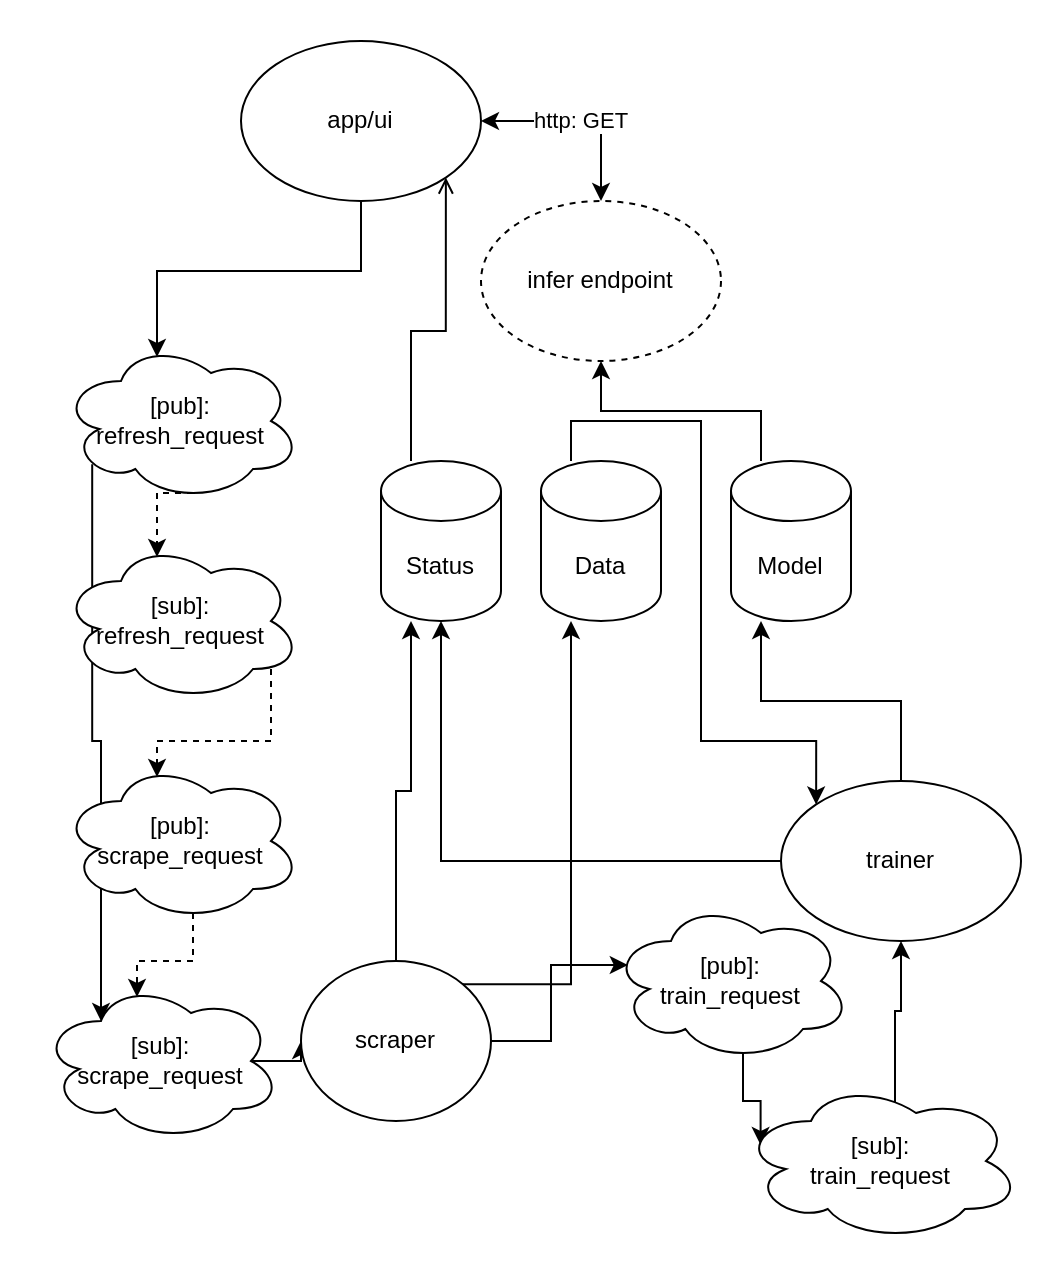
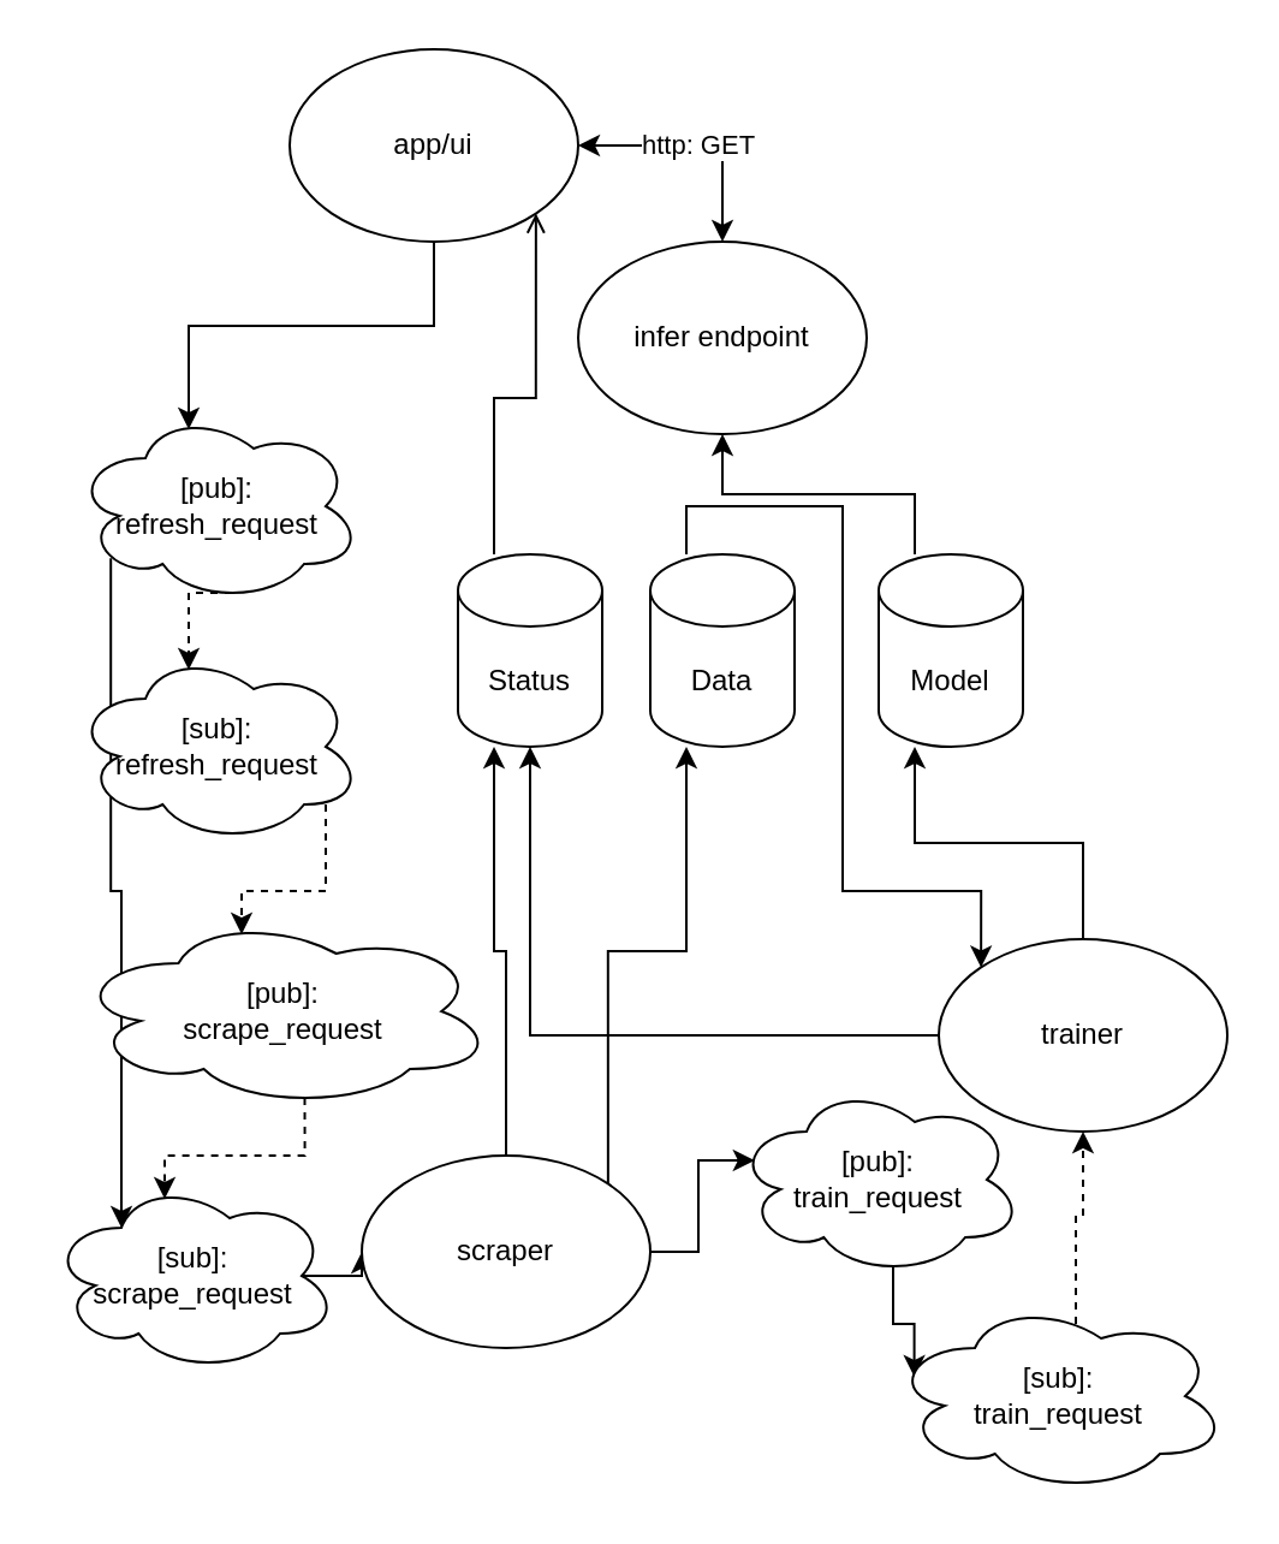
  <mxCell id="0" />
  <mxCell id="1" parent="0" />
  <mxCell id="2" style="edgeStyle=orthogonalEdgeStyle;rounded=0;orthogonalLoop=1;jettySize=auto;html=1;exitX=0.25;exitY=0;exitDx=0;exitDy=0;entryX=1;entryY=1;entryDx=0;entryDy=0;endArrow=open;" parent="1" source="3" target="23" edge="1"><mxGeometry relative="1" as="geometry" /></mxCell>
  <mxCell id="3" value="Status" style="shape=cylinder3;whiteSpace=wrap;html=1;boundedLbl=1;backgroundOutline=1;size=15;" parent="1" vertex="1"><mxGeometry x="190" y="230" width="60" height="80" as="geometry" /></mxCell>
  <mxCell id="4" style="edgeStyle=orthogonalEdgeStyle;rounded=0;orthogonalLoop=1;jettySize=auto;html=1;exitX=0.25;exitY=0;exitDx=0;exitDy=0;entryX=0;entryY=0;entryDx=0;entryDy=0;startArrow=none;startFill=0;" edge="1" parent="1" source="5" target="31"><mxGeometry relative="1" as="geometry"><Array as="points"><mxPoint x="285" y="210" /><mxPoint x="350" y="210" /><mxPoint x="350" y="370" /><mxPoint x="408" y="370" /></Array></mxGeometry></mxCell>
  <mxCell id="5" value="Data" style="shape=cylinder3;whiteSpace=wrap;html=1;boundedLbl=1;backgroundOutline=1;size=15;" parent="1" vertex="1"><mxGeometry x="270" y="230" width="60" height="80" as="geometry" /></mxCell>
  <mxCell id="6" style="edgeStyle=orthogonalEdgeStyle;rounded=0;orthogonalLoop=1;jettySize=auto;html=1;exitX=0.25;exitY=0;exitDx=0;exitDy=0;entryX=0.5;entryY=1;entryDx=0;entryDy=0;" parent="1" source="7" target="24" edge="1"><mxGeometry relative="1" as="geometry" /></mxCell>
  <mxCell id="7" value="Model" style="shape=cylinder3;whiteSpace=wrap;html=1;boundedLbl=1;backgroundOutline=1;size=15;" parent="1" vertex="1"><mxGeometry x="365" y="230" width="60" height="80" as="geometry" /></mxCell>
  <mxCell id="8" style="edgeStyle=orthogonalEdgeStyle;rounded=0;orthogonalLoop=1;jettySize=auto;html=1;exitX=0.55;exitY=0.95;exitDx=0;exitDy=0;exitPerimeter=0;entryX=0.4;entryY=0.1;entryDx=0;entryDy=0;entryPerimeter=0;dashed=1;" parent="1" source="10" target="12" edge="1"><mxGeometry relative="1" as="geometry" /></mxCell>
  <mxCell id="9" style="edgeStyle=orthogonalEdgeStyle;rounded=0;orthogonalLoop=1;jettySize=auto;html=1;exitX=0.13;exitY=0.77;exitDx=0;exitDy=0;exitPerimeter=0;entryX=0.25;entryY=0.25;entryDx=0;entryDy=0;entryPerimeter=0;" parent="1" source="10" target="16" edge="1"><mxGeometry relative="1" as="geometry" /></mxCell>
  <mxCell id="10" value="[pub]: &lt;br&gt;refresh_request" style="ellipse;shape=cloud;whiteSpace=wrap;html=1;" parent="1" vertex="1"><mxGeometry x="30" y="170" width="120" height="80" as="geometry" /></mxCell>
  <mxCell id="11" style="edgeStyle=orthogonalEdgeStyle;rounded=0;orthogonalLoop=1;jettySize=auto;html=1;exitX=0.875;exitY=0.5;exitDx=0;exitDy=0;exitPerimeter=0;entryX=0.4;entryY=0.1;entryDx=0;entryDy=0;entryPerimeter=0;dashed=1;" parent="1" source="12" target="14" edge="1"><mxGeometry relative="1" as="geometry" /></mxCell>
  <mxCell id="12" value="[sub]: &lt;br&gt;refresh_request" style="ellipse;shape=cloud;whiteSpace=wrap;html=1;" parent="1" vertex="1"><mxGeometry x="30" y="270" width="120" height="80" as="geometry" /></mxCell>
  <mxCell id="13" style="edgeStyle=orthogonalEdgeStyle;rounded=0;orthogonalLoop=1;jettySize=auto;html=1;exitX=0.55;exitY=0.95;exitDx=0;exitDy=0;exitPerimeter=0;entryX=0.4;entryY=0.1;entryDx=0;entryDy=0;entryPerimeter=0;dashed=1;" parent="1" source="14" target="16" edge="1"><mxGeometry relative="1" as="geometry" /></mxCell>
- <mxCell id="14" value="[pub]: &lt;br&gt;scrape_request" style="ellipse;shape=cloud;whiteSpace=wrap;html=1;" parent="1" vertex="1"><mxGeometry x="30" y="380" width="120" height="80" as="geometry" /></mxCell>
+ <mxCell id="14" value="[pub]: &lt;br&gt;scrape_request" style="ellipse;shape=cloud;whiteSpace=wrap;html=1;" parent="1" vertex="1"><mxGeometry x="30" y="380" width="175" height="80" as="geometry" /></mxCell>
  <mxCell id="15" style="edgeStyle=orthogonalEdgeStyle;rounded=0;orthogonalLoop=1;jettySize=auto;html=1;exitX=0.875;exitY=0.5;exitDx=0;exitDy=0;exitPerimeter=0;entryX=0;entryY=0.5;entryDx=0;entryDy=0;startArrow=none;startFill=0;" edge="1" parent="1" source="16" target="28"><mxGeometry relative="1" as="geometry" /></mxCell>
  <mxCell id="16" value="[sub]: &lt;br&gt;scrape_request" style="ellipse;shape=cloud;whiteSpace=wrap;html=1;" parent="1" vertex="1"><mxGeometry x="20" y="490" width="120" height="80" as="geometry" /></mxCell>
  <mxCell id="17" style="edgeStyle=orthogonalEdgeStyle;rounded=0;orthogonalLoop=1;jettySize=auto;html=1;exitX=0.55;exitY=0.95;exitDx=0;exitDy=0;exitPerimeter=0;entryX=0.07;entryY=0.4;entryDx=0;entryDy=0;entryPerimeter=0;" parent="1" source="18" target="20" edge="1"><mxGeometry relative="1" as="geometry" /></mxCell>
  <mxCell id="18" value="[pub]: &lt;br&gt;train_request" style="ellipse;shape=cloud;whiteSpace=wrap;html=1;" parent="1" vertex="1"><mxGeometry x="305" y="450" width="120" height="80" as="geometry" /></mxCell>
- <mxCell id="19" style="edgeStyle=orthogonalEdgeStyle;rounded=0;orthogonalLoop=1;jettySize=auto;html=1;exitX=0.55;exitY=0.95;exitDx=0;exitDy=0;exitPerimeter=0;" parent="1" source="20" target="31" edge="1"><mxGeometry relative="1" as="geometry" /></mxCell>
+ <mxCell id="19" style="edgeStyle=orthogonalEdgeStyle;rounded=0;orthogonalLoop=1;jettySize=auto;html=1;exitX=0.55;exitY=0.95;exitDx=0;exitDy=0;exitPerimeter=0;dashed=1;" parent="1" source="20" target="31" edge="1"><mxGeometry relative="1" as="geometry" /></mxCell>
  <mxCell id="20" value="[sub]: &lt;br&gt;train_request" style="ellipse;shape=cloud;whiteSpace=wrap;html=1;" parent="1" vertex="1"><mxGeometry x="370" y="540" width="140" height="80" as="geometry" /></mxCell>
  <mxCell id="21" value="http: GET" style="edgeStyle=orthogonalEdgeStyle;rounded=0;orthogonalLoop=1;jettySize=auto;html=1;exitX=1;exitY=0.5;exitDx=0;exitDy=0;entryX=0.5;entryY=0;entryDx=0;entryDy=0;startArrow=classic;startFill=1;" parent="1" source="23" target="24" edge="1"><mxGeometry relative="1" as="geometry" /></mxCell>
  <mxCell id="22" style="edgeStyle=orthogonalEdgeStyle;rounded=0;orthogonalLoop=1;jettySize=auto;html=1;exitX=0.5;exitY=1;exitDx=0;exitDy=0;entryX=0.4;entryY=0.1;entryDx=0;entryDy=0;entryPerimeter=0;" parent="1" source="23" target="10" edge="1"><mxGeometry relative="1" as="geometry" /></mxCell>
  <mxCell id="23" value="app/ui" style="ellipse;whiteSpace=wrap;html=1;" parent="1" vertex="1"><mxGeometry x="120" y="20" width="120" height="80" as="geometry" /></mxCell>
- <mxCell id="24" value="infer endpoint" style="ellipse;whiteSpace=wrap;html=1;dashed=1;" parent="1" vertex="1"><mxGeometry x="240" y="100" width="120" height="80" as="geometry" /></mxCell>
+ <mxCell id="24" value="infer endpoint" style="ellipse;whiteSpace=wrap;html=1;" parent="1" vertex="1"><mxGeometry x="240" y="100" width="120" height="80" as="geometry" /></mxCell>
  <mxCell id="25" style="edgeStyle=orthogonalEdgeStyle;rounded=0;orthogonalLoop=1;jettySize=auto;html=1;exitX=1;exitY=0.5;exitDx=0;exitDy=0;entryX=0.07;entryY=0.4;entryDx=0;entryDy=0;entryPerimeter=0;" parent="1" source="28" target="18" edge="1"><mxGeometry relative="1" as="geometry" /></mxCell>
  <mxCell id="26" style="edgeStyle=orthogonalEdgeStyle;rounded=0;orthogonalLoop=1;jettySize=auto;html=1;entryX=0.25;entryY=1;entryDx=0;entryDy=0;exitX=0.5;exitY=0;exitDx=0;exitDy=0;" parent="1" source="28" target="3" edge="1"><mxGeometry relative="1" as="geometry"><mxPoint x="205" y="470" as="sourcePoint" /></mxGeometry></mxCell>
  <mxCell id="27" style="edgeStyle=orthogonalEdgeStyle;rounded=0;orthogonalLoop=1;jettySize=auto;html=1;exitX=1;exitY=0;exitDx=0;exitDy=0;entryX=0.25;entryY=1;entryDx=0;entryDy=0;startArrow=none;startFill=0;" edge="1" parent="1" source="28" target="5"><mxGeometry relative="1" as="geometry" /></mxCell>
- <mxCell id="28" value="scraper" style="ellipse;whiteSpace=wrap;html=1;" parent="1" vertex="1"><mxGeometry x="150" y="480" width="95" height="80" as="geometry" /></mxCell>
+ <mxCell id="28" value="scraper" style="ellipse;whiteSpace=wrap;html=1;" parent="1" vertex="1"><mxGeometry x="150" y="480" width="120" height="80" as="geometry" /></mxCell>
  <mxCell id="29" style="edgeStyle=orthogonalEdgeStyle;rounded=0;orthogonalLoop=1;jettySize=auto;html=1;exitX=0.5;exitY=0;exitDx=0;exitDy=0;entryX=0.25;entryY=1;entryDx=0;entryDy=0;" parent="1" source="31" target="7" edge="1"><mxGeometry relative="1" as="geometry" /></mxCell>
  <mxCell id="30" style="edgeStyle=orthogonalEdgeStyle;rounded=0;orthogonalLoop=1;jettySize=auto;html=1;exitX=0;exitY=0.5;exitDx=0;exitDy=0;entryX=0.5;entryY=1;entryDx=0;entryDy=0;" parent="1" source="31" target="3" edge="1"><mxGeometry relative="1" as="geometry"><mxPoint x="270" y="380" as="targetPoint" /></mxGeometry></mxCell>
  <mxCell id="31" value="trainer" style="ellipse;whiteSpace=wrap;html=1;" parent="1" vertex="1"><mxGeometry x="390" y="390" width="120" height="80" as="geometry" /></mxCell>
